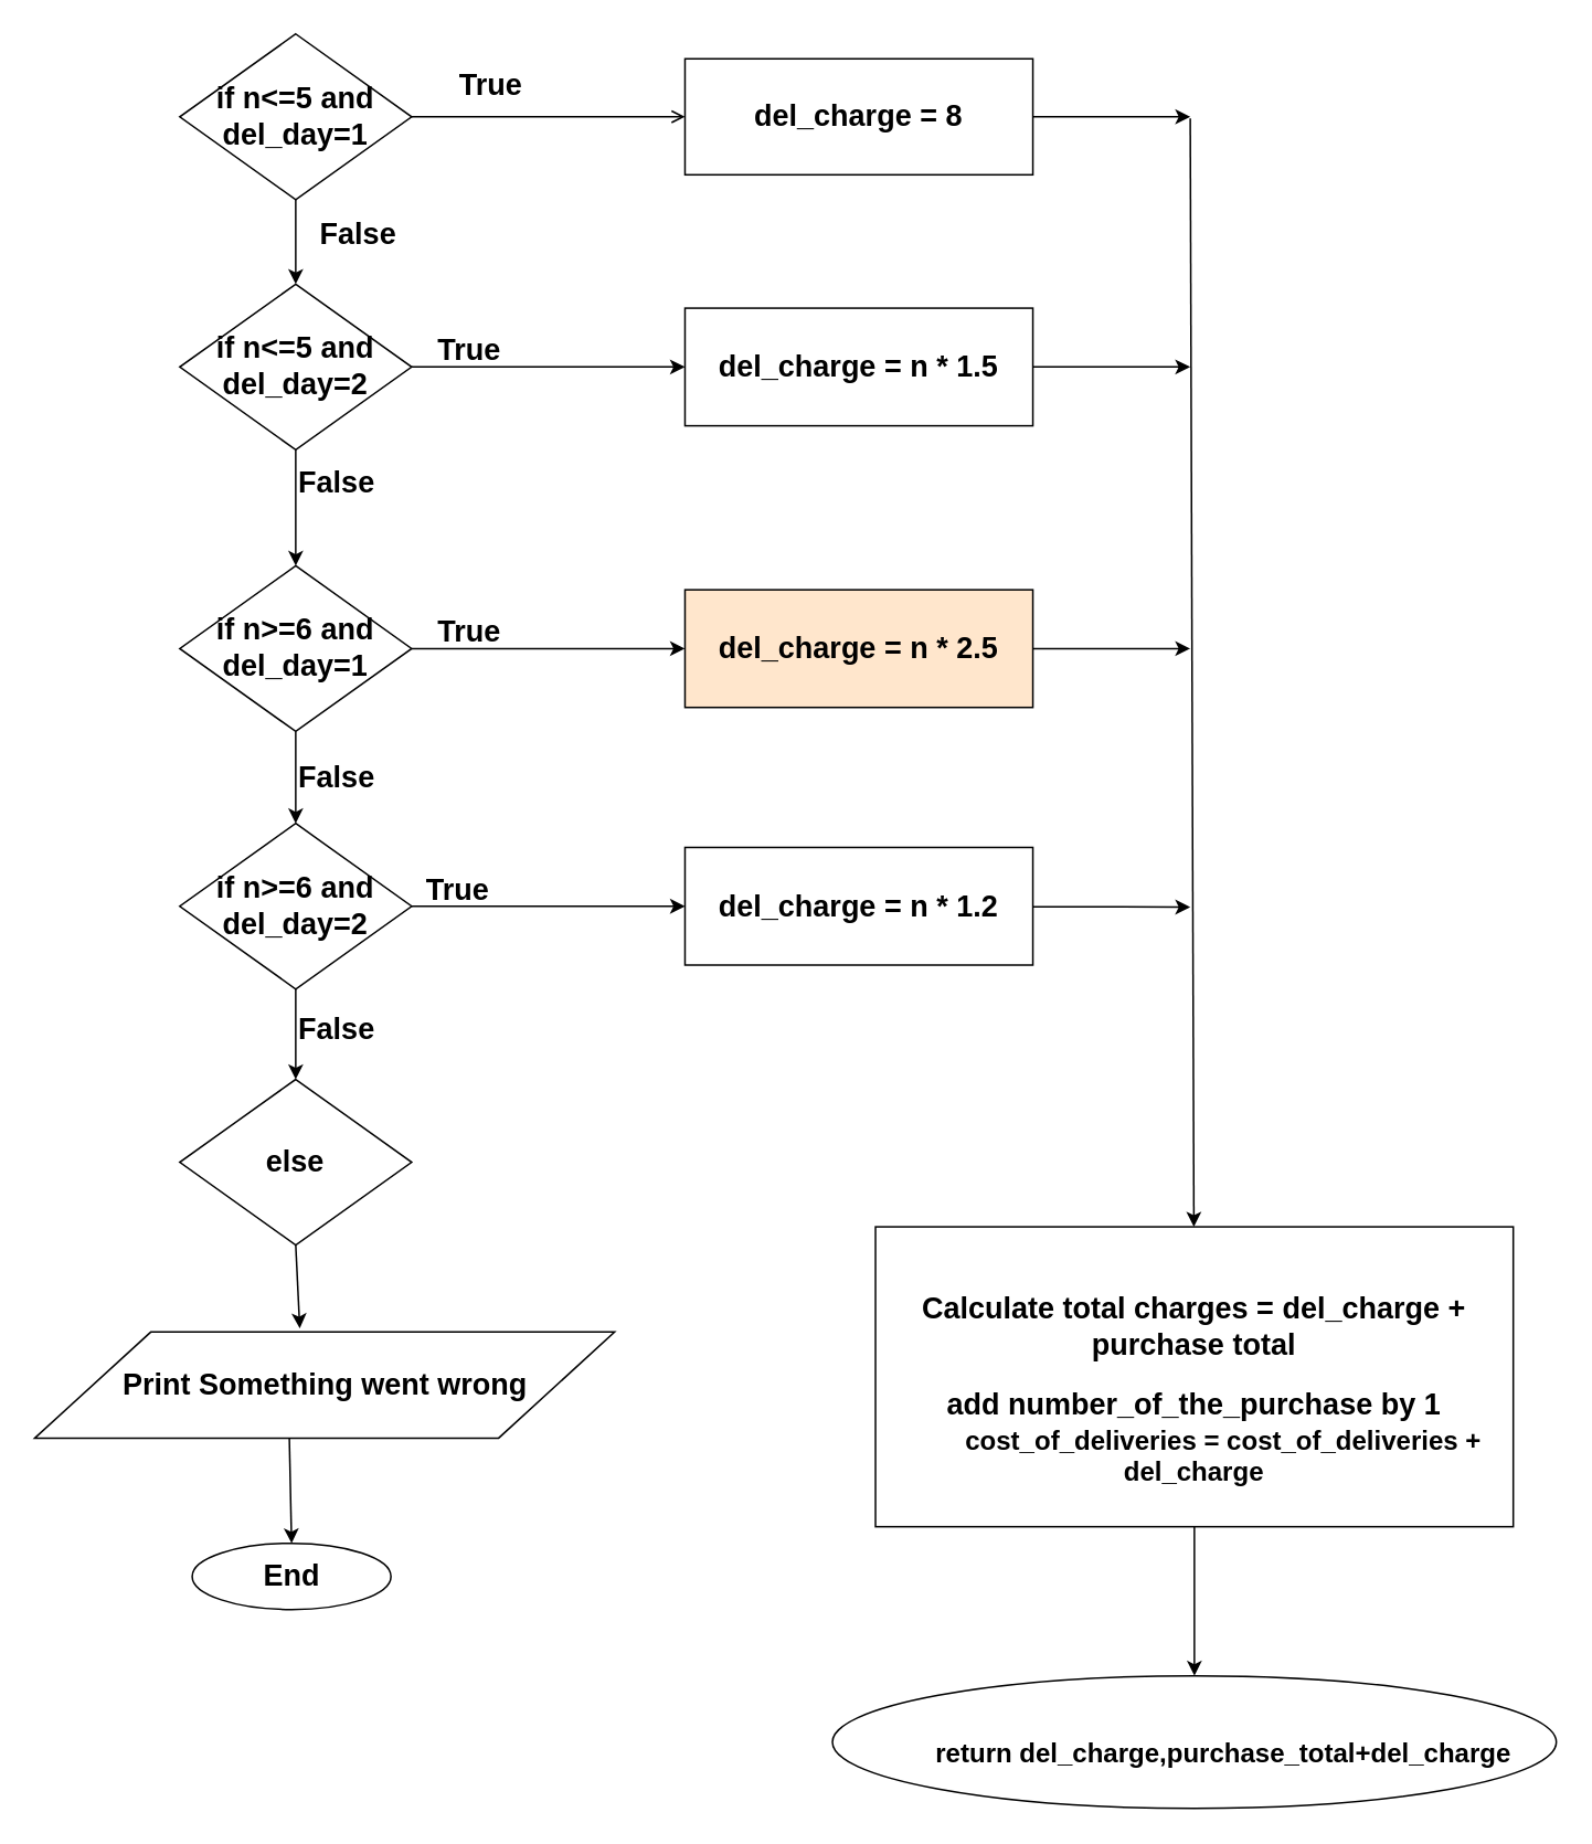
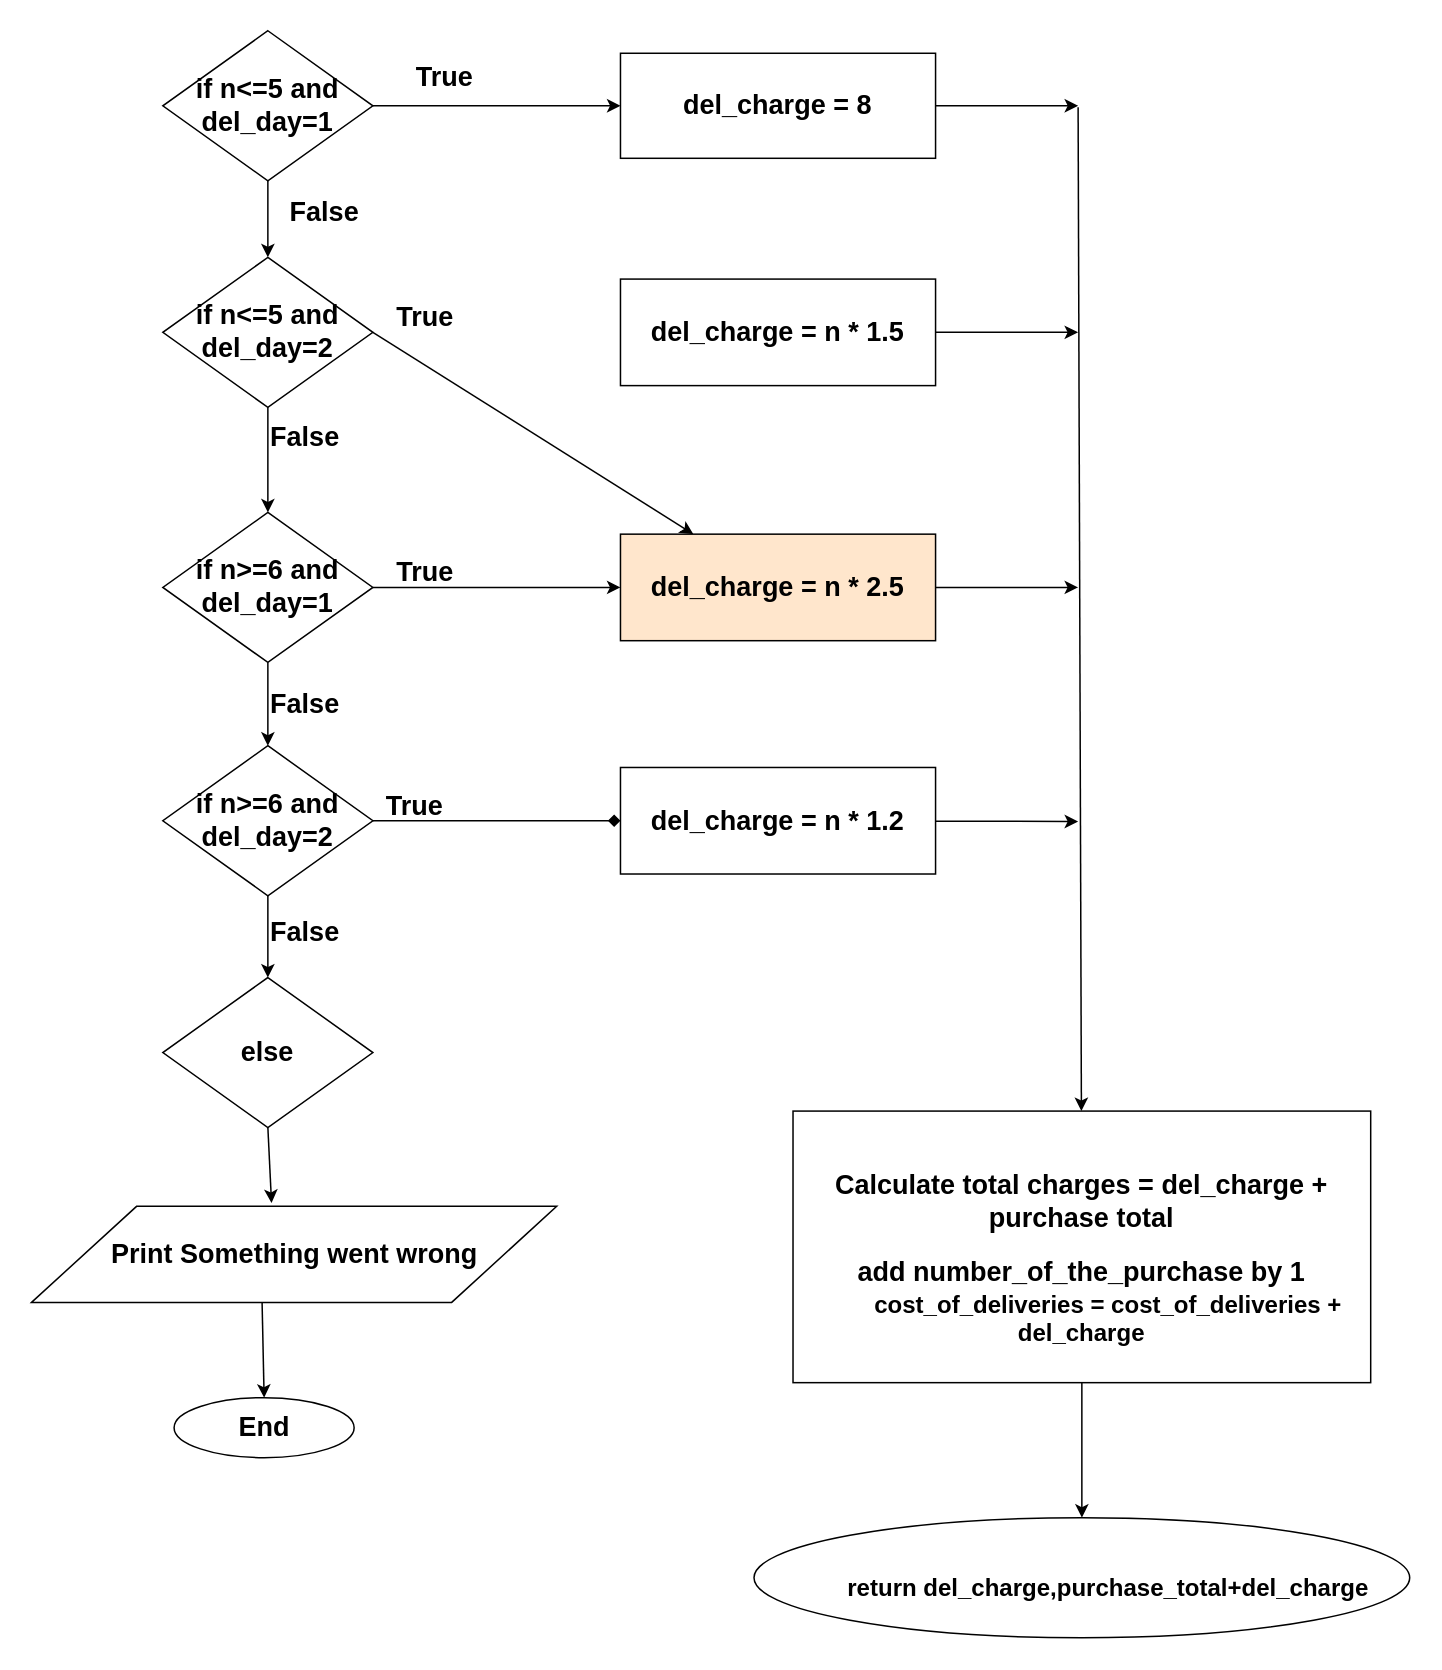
  <mxCell id="0" />
  <mxCell id="1" parent="0" />
  <mxCell id="2" value="&lt;h2&gt;if n&amp;lt;=5 and del_day=1&lt;/h2&gt;" style="rhombus;whiteSpace=wrap;html=1;" parent="1" vertex="1"><mxGeometry x="108" y="20" width="140" height="100" as="geometry" /></mxCell>
  <mxCell id="3" value="&lt;h2&gt;del_charge = 8&lt;/h2&gt;" style="rounded=0;whiteSpace=wrap;html=1;" parent="1" vertex="1"><mxGeometry x="413" y="35" width="210" height="70" as="geometry" /></mxCell>
- <mxCell id="4" value="" style="endArrow=open;html=1;exitX=1;exitY=0.5;exitDx=0;exitDy=0;entryX=0;entryY=0.5;entryDx=0;entryDy=0;" parent="1" source="2" target="3" edge="1"><mxGeometry width="50" height="50" relative="1" as="geometry"><mxPoint x="398" y="161" as="sourcePoint" /><mxPoint x="448" y="111" as="targetPoint" /></mxGeometry></mxCell>
+ <mxCell id="4" value="" style="endArrow=classic;html=1;exitX=1;exitY=0.5;exitDx=0;exitDy=0;entryX=0;entryY=0.5;entryDx=0;entryDy=0;" parent="1" source="2" target="3" edge="1"><mxGeometry width="50" height="50" relative="1" as="geometry"><mxPoint x="398" y="161" as="sourcePoint" /><mxPoint x="448" y="111" as="targetPoint" /></mxGeometry></mxCell>
  <mxCell id="5" value="&lt;h2&gt;if n&amp;lt;=5 and del_day=2&lt;/h2&gt;" style="rhombus;whiteSpace=wrap;html=1;" parent="1" vertex="1"><mxGeometry x="108" y="171" width="140" height="100" as="geometry" /></mxCell>
  <mxCell id="6" value="&lt;h2&gt;del_charge = n * 1.5&lt;/h2&gt;" style="rounded=0;whiteSpace=wrap;html=1;" parent="1" vertex="1"><mxGeometry x="413" y="185.5" width="210" height="71" as="geometry" /></mxCell>
- <mxCell id="7" value="" style="endArrow=classic;html=1;exitX=1;exitY=0.5;exitDx=0;exitDy=0;entryX=0;entryY=0.5;entryDx=0;entryDy=0;" parent="1" source="5" target="6" edge="1"><mxGeometry width="50" height="50" relative="1" as="geometry"><mxPoint x="408" y="332" as="sourcePoint" /><mxPoint x="458" y="282" as="targetPoint" /></mxGeometry></mxCell>
+ <mxCell id="7" value="" style="endArrow=classic;html=1;exitX=1;exitY=0.5;exitDx=0;exitDy=0;" parent="1" source="5" target="9" edge="1"><mxGeometry width="50" height="50" relative="1" as="geometry"><mxPoint x="408" y="332" as="sourcePoint" /><mxPoint x="458" y="282" as="targetPoint" /></mxGeometry></mxCell>
  <mxCell id="8" value="&lt;h2&gt;if n&amp;gt;=6 and del_day=1&lt;/h2&gt;" style="rhombus;whiteSpace=wrap;html=1;" parent="1" vertex="1"><mxGeometry x="108" y="341" width="140" height="100" as="geometry" /></mxCell>
  <mxCell id="9" value="&lt;h2&gt;del_charge = n * 2.5&lt;/h2&gt;" style="rounded=0;whiteSpace=wrap;html=1;fillColor=#ffe6cc;" parent="1" vertex="1"><mxGeometry x="413" y="355.5" width="210" height="71" as="geometry" /></mxCell>
  <mxCell id="10" value="" style="endArrow=classic;html=1;exitX=1;exitY=0.5;exitDx=0;exitDy=0;entryX=0;entryY=0.5;entryDx=0;entryDy=0;" parent="1" source="8" target="9" edge="1"><mxGeometry width="50" height="50" relative="1" as="geometry"><mxPoint x="418" y="502" as="sourcePoint" /><mxPoint x="468" y="452" as="targetPoint" /></mxGeometry></mxCell>
  <mxCell id="11" value="&lt;h2&gt;if n&amp;gt;=6 and del_day=2&lt;/h2&gt;" style="rhombus;whiteSpace=wrap;html=1;" parent="1" vertex="1"><mxGeometry x="108" y="496.5" width="140" height="100" as="geometry" /></mxCell>
  <mxCell id="12" value="&lt;h2&gt;del_charge = n * 1.2&lt;/h2&gt;" style="rounded=0;whiteSpace=wrap;html=1;" parent="1" vertex="1"><mxGeometry x="413" y="511" width="210" height="71" as="geometry" /></mxCell>
- <mxCell id="13" value="" style="endArrow=classic;html=1;exitX=1;exitY=0.5;exitDx=0;exitDy=0;entryX=0;entryY=0.5;entryDx=0;entryDy=0;" parent="1" source="11" target="12" edge="1"><mxGeometry width="50" height="50" relative="1" as="geometry"><mxPoint x="423" y="652" as="sourcePoint" /><mxPoint x="473" y="602" as="targetPoint" /></mxGeometry></mxCell>
+ <mxCell id="13" value="" style="endArrow=diamond;html=1;exitX=1;exitY=0.5;exitDx=0;exitDy=0;entryX=0;entryY=0.5;entryDx=0;entryDy=0;" parent="1" source="11" target="12" edge="1"><mxGeometry width="50" height="50" relative="1" as="geometry"><mxPoint x="423" y="652" as="sourcePoint" /><mxPoint x="473" y="602" as="targetPoint" /></mxGeometry></mxCell>
  <mxCell id="14" value="" style="endArrow=classic;html=1;exitX=0.5;exitY=1;exitDx=0;exitDy=0;entryX=0.5;entryY=0;entryDx=0;entryDy=0;" parent="1" source="11" target="17" edge="1"><mxGeometry width="50" height="50" relative="1" as="geometry"><mxPoint x="20.5" y="636" as="sourcePoint" /><mxPoint x="70.5" y="586" as="targetPoint" /></mxGeometry></mxCell>
  <mxCell id="15" value="" style="endArrow=classic;html=1;exitX=0.5;exitY=1;exitDx=0;exitDy=0;entryX=0.5;entryY=0;entryDx=0;entryDy=0;" parent="1" source="8" target="11" edge="1"><mxGeometry width="50" height="50" relative="1" as="geometry"><mxPoint x="68" y="441" as="sourcePoint" /><mxPoint x="118" y="391" as="targetPoint" /></mxGeometry></mxCell>
  <mxCell id="16" value="" style="endArrow=classic;html=1;exitX=0.5;exitY=1;exitDx=0;exitDy=0;entryX=0.5;entryY=0;entryDx=0;entryDy=0;" parent="1" source="5" target="8" edge="1"><mxGeometry width="50" height="50" relative="1" as="geometry"><mxPoint x="78" y="451" as="sourcePoint" /><mxPoint x="128" y="401" as="targetPoint" /></mxGeometry></mxCell>
  <mxCell id="17" value="&lt;h2&gt;else&lt;/h2&gt;" style="rhombus;whiteSpace=wrap;html=1;" parent="1" vertex="1"><mxGeometry x="108" y="651" width="140" height="100" as="geometry" /></mxCell>
  <mxCell id="18" value="" style="endArrow=classic;html=1;exitX=0.5;exitY=1;exitDx=0;exitDy=0;entryX=0.457;entryY=-0.035;entryDx=0;entryDy=0;entryPerimeter=0;" parent="1" source="17" target="19" edge="1"><mxGeometry width="50" height="50" relative="1" as="geometry"><mxPoint x="420.5" y="857.5" as="sourcePoint" /><mxPoint x="408" y="801" as="targetPoint" /></mxGeometry></mxCell>
  <mxCell id="19" value="&lt;h2&gt;Print Something went wrong&lt;/h2&gt;" style="shape=parallelogram;perimeter=parallelogramPerimeter;whiteSpace=wrap;html=1;" parent="1" vertex="1"><mxGeometry x="20.5" y="803.5" width="350" height="64" as="geometry" /></mxCell>
  <mxCell id="20" value="&lt;h2&gt;End&lt;/h2&gt;" style="ellipse;whiteSpace=wrap;html=1;" parent="1" vertex="1"><mxGeometry x="115.5" y="931" width="120" height="40" as="geometry" /></mxCell>
  <mxCell id="21" value="" style="endArrow=classic;html=1;entryX=0.5;entryY=0;entryDx=0;entryDy=0;exitX=0.439;exitY=0.996;exitDx=0;exitDy=0;exitPerimeter=0;" parent="1" source="19" target="20" edge="1"><mxGeometry width="50" height="50" relative="1" as="geometry"><mxPoint x="-102" y="1101" as="sourcePoint" /><mxPoint x="-52" y="1051" as="targetPoint" /></mxGeometry></mxCell>
  <mxCell id="22" value="" style="endArrow=classic;html=1;entryX=0.5;entryY=0;entryDx=0;entryDy=0;exitX=0.5;exitY=1;exitDx=0;exitDy=0;" parent="1" source="2" target="5" edge="1"><mxGeometry width="50" height="50" relative="1" as="geometry"><mxPoint x="98" y="251" as="sourcePoint" /><mxPoint x="148" y="201" as="targetPoint" /></mxGeometry></mxCell>
  <mxCell id="23" value="" style="endArrow=classic;html=1;" parent="1" target="25" edge="1"><mxGeometry width="50" height="50" relative="1" as="geometry"><mxPoint x="718" y="71" as="sourcePoint" /><mxPoint x="828" y="711" as="targetPoint" /></mxGeometry></mxCell>
  <mxCell id="24" value="" style="endArrow=classic;html=1;exitX=1;exitY=0.5;exitDx=0;exitDy=0;" parent="1" source="3" edge="1"><mxGeometry width="50" height="50" relative="1" as="geometry"><mxPoint x="758" y="31" as="sourcePoint" /><mxPoint x="718" y="70" as="targetPoint" /></mxGeometry></mxCell>
  <mxCell id="25" value="&lt;h2&gt;Calculate total charges = del_charge + purchase total&lt;/h2&gt;&lt;div&gt;&lt;div&gt;&lt;font style=&quot;font-size: 18px&quot;&gt;&lt;b&gt;add number_of_the_purchase by 1&lt;/b&gt;&lt;/font&gt;&lt;/div&gt;&lt;div&gt;&lt;font size=&quot;3&quot;&gt;&lt;b&gt;&lt;span style=&quot;white-space: pre&quot;&gt;&#09;&lt;/span&gt;cost_of_deliveries = cost_of_deliveries + del_charge&lt;/b&gt;&lt;/font&gt;&lt;/div&gt;&lt;/div&gt;" style="rounded=0;whiteSpace=wrap;html=1;" parent="1" vertex="1"><mxGeometry x="528" y="740" width="385" height="181" as="geometry" /></mxCell>
  <mxCell id="26" value="&lt;span style=&quot;font-size: 18px&quot;&gt;&lt;b&gt;True&lt;/b&gt;&lt;/span&gt;" style="text;html=1;strokeColor=none;fillColor=none;align=center;verticalAlign=middle;whiteSpace=wrap;rounded=0;fontSize=16;" parent="1" vertex="1"><mxGeometry x="275.5" y="41" width="40" height="20" as="geometry" /></mxCell>
  <mxCell id="27" value="&lt;span style=&quot;font-size: 18px&quot;&gt;&lt;b&gt;True&lt;/b&gt;&lt;/span&gt;" style="text;html=1;strokeColor=none;fillColor=none;align=center;verticalAlign=middle;whiteSpace=wrap;rounded=0;fontSize=16;" parent="1" vertex="1"><mxGeometry x="263" y="201" width="40" height="20" as="geometry" /></mxCell>
  <mxCell id="28" value="&lt;span style=&quot;font-size: 18px&quot;&gt;&lt;b&gt;True&lt;/b&gt;&lt;/span&gt;" style="text;html=1;strokeColor=none;fillColor=none;align=center;verticalAlign=middle;whiteSpace=wrap;rounded=0;fontSize=16;" parent="1" vertex="1"><mxGeometry x="263" y="371" width="40" height="20" as="geometry" /></mxCell>
  <mxCell id="29" value="&lt;span style=&quot;font-size: 18px&quot;&gt;&lt;b&gt;False&lt;/b&gt;&lt;/span&gt;" style="text;html=1;strokeColor=none;fillColor=none;align=center;verticalAlign=middle;whiteSpace=wrap;rounded=0;fontSize=16;" parent="1" vertex="1"><mxGeometry x="183" y="281" width="40" height="20" as="geometry" /></mxCell>
  <mxCell id="30" value="&lt;span style=&quot;font-size: 18px&quot;&gt;&lt;b&gt;False&lt;/b&gt;&lt;/span&gt;" style="text;html=1;strokeColor=none;fillColor=none;align=center;verticalAlign=middle;whiteSpace=wrap;rounded=0;fontSize=16;" parent="1" vertex="1"><mxGeometry x="195.5" y="131" width="40" height="20" as="geometry" /></mxCell>
  <mxCell id="31" value="&lt;span style=&quot;font-size: 18px&quot;&gt;&lt;b&gt;False&lt;/b&gt;&lt;/span&gt;" style="text;html=1;strokeColor=none;fillColor=none;align=center;verticalAlign=middle;whiteSpace=wrap;rounded=0;fontSize=16;" parent="1" vertex="1"><mxGeometry x="183" y="458.5" width="40" height="20" as="geometry" /></mxCell>
  <mxCell id="32" value="&lt;span style=&quot;font-size: 18px&quot;&gt;&lt;b&gt;True&lt;/b&gt;&lt;/span&gt;" style="text;html=1;strokeColor=none;fillColor=none;align=center;verticalAlign=middle;whiteSpace=wrap;rounded=0;fontSize=16;" parent="1" vertex="1"><mxGeometry x="255.5" y="526.5" width="40" height="20" as="geometry" /></mxCell>
  <mxCell id="33" value="&lt;span style=&quot;font-size: 18px&quot;&gt;&lt;b&gt;False&lt;/b&gt;&lt;/span&gt;" style="text;html=1;strokeColor=none;fillColor=none;align=center;verticalAlign=middle;whiteSpace=wrap;rounded=0;fontSize=16;" parent="1" vertex="1"><mxGeometry x="183" y="611" width="40" height="20" as="geometry" /></mxCell>
  <mxCell id="34" value="" style="endArrow=classic;html=1;fontSize=16;exitX=1;exitY=0.5;exitDx=0;exitDy=0;" parent="1" source="6" edge="1"><mxGeometry width="50" height="50" relative="1" as="geometry"><mxPoint x="658" y="261" as="sourcePoint" /><mxPoint x="718" y="221" as="targetPoint" /></mxGeometry></mxCell>
  <mxCell id="35" value="" style="endArrow=classic;html=1;fontSize=16;exitX=1;exitY=0.5;exitDx=0;exitDy=0;" parent="1" source="9" edge="1"><mxGeometry width="50" height="50" relative="1" as="geometry"><mxPoint x="638" y="421" as="sourcePoint" /><mxPoint x="718" y="391" as="targetPoint" /></mxGeometry></mxCell>
  <mxCell id="36" value="" style="endArrow=classic;html=1;fontSize=16;" parent="1" source="12" edge="1"><mxGeometry width="50" height="50" relative="1" as="geometry"><mxPoint x="623" y="596.5" as="sourcePoint" /><mxPoint x="718" y="547" as="targetPoint" /></mxGeometry></mxCell>
  <mxCell id="37" value="&lt;br&gt;&lt;b style=&quot;font-size: medium ; white-space: normal&quot;&gt;&lt;span style=&quot;white-space: pre&quot;&gt;&#09;&lt;/span&gt;return del_charge,purchase_total+del_charge&lt;/b&gt;" style="ellipse;whiteSpace=wrap;html=1;" vertex="1" parent="1"><mxGeometry x="502" y="1011" width="437" height="80" as="geometry" /></mxCell>
  <mxCell id="38" value="" style="endArrow=classic;html=1;entryX=0.5;entryY=0;entryDx=0;entryDy=0;exitX=0.5;exitY=1;exitDx=0;exitDy=0;" edge="1" parent="1" source="25" target="37"><mxGeometry width="50" height="50" relative="1" as="geometry"><mxPoint x="178" y="1111" as="sourcePoint" /><mxPoint x="318" y="941" as="targetPoint" /></mxGeometry></mxCell>
